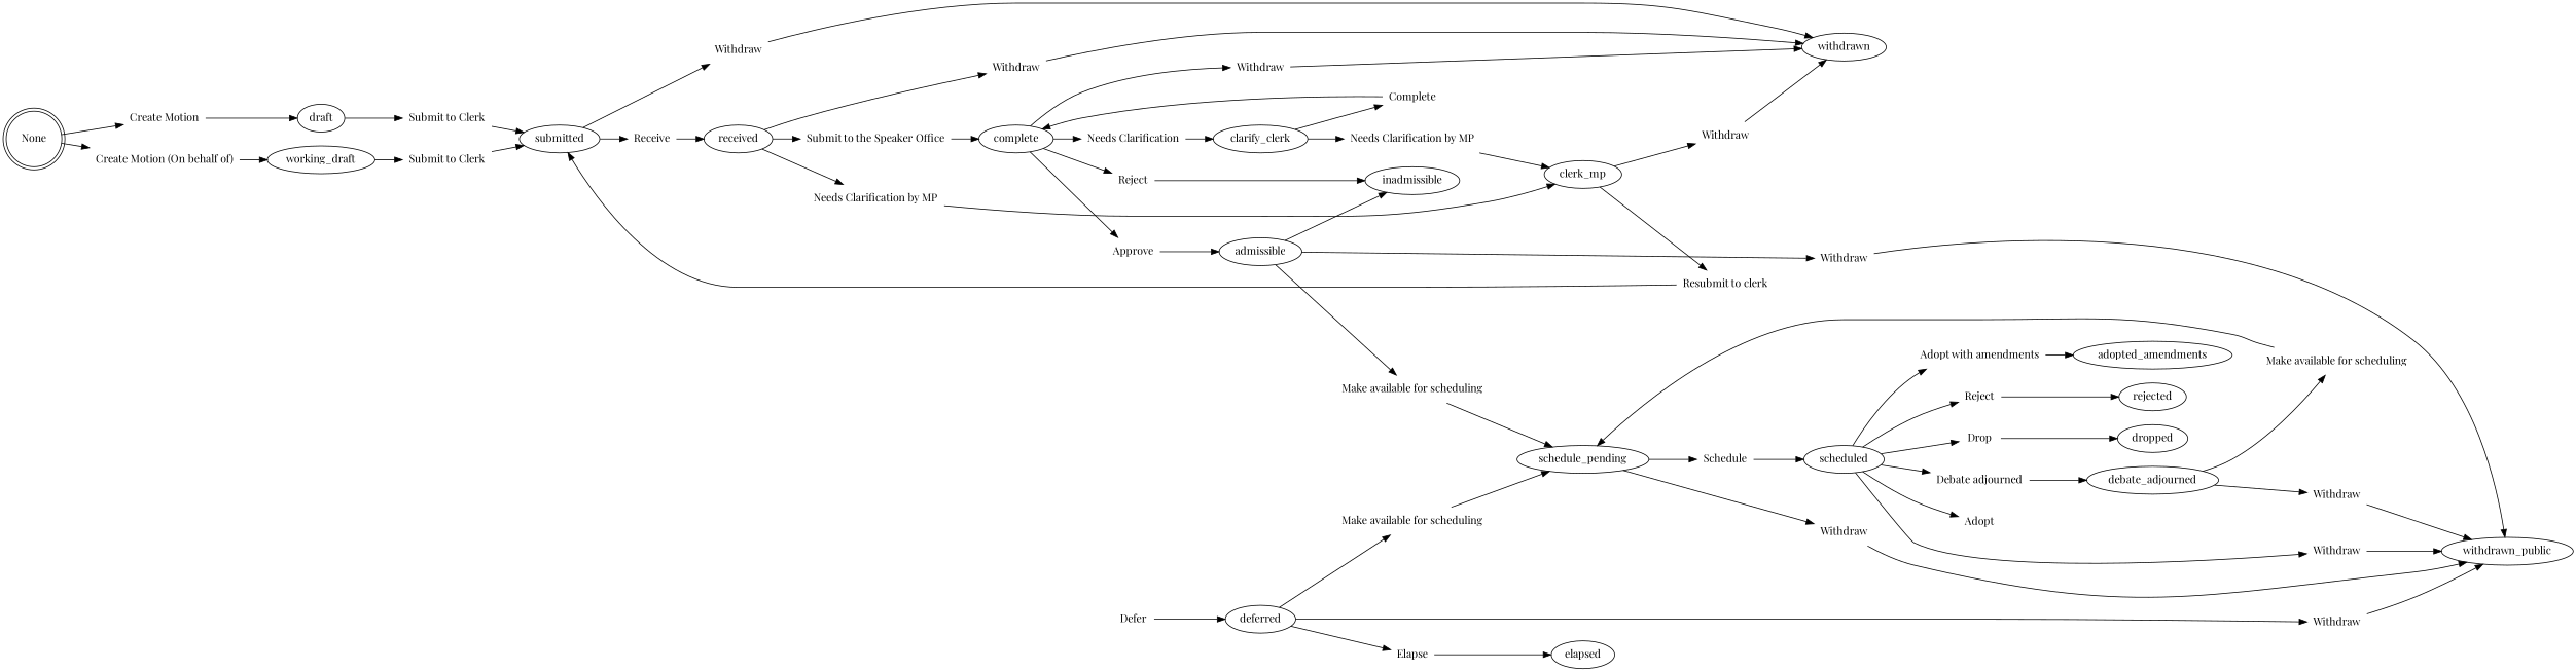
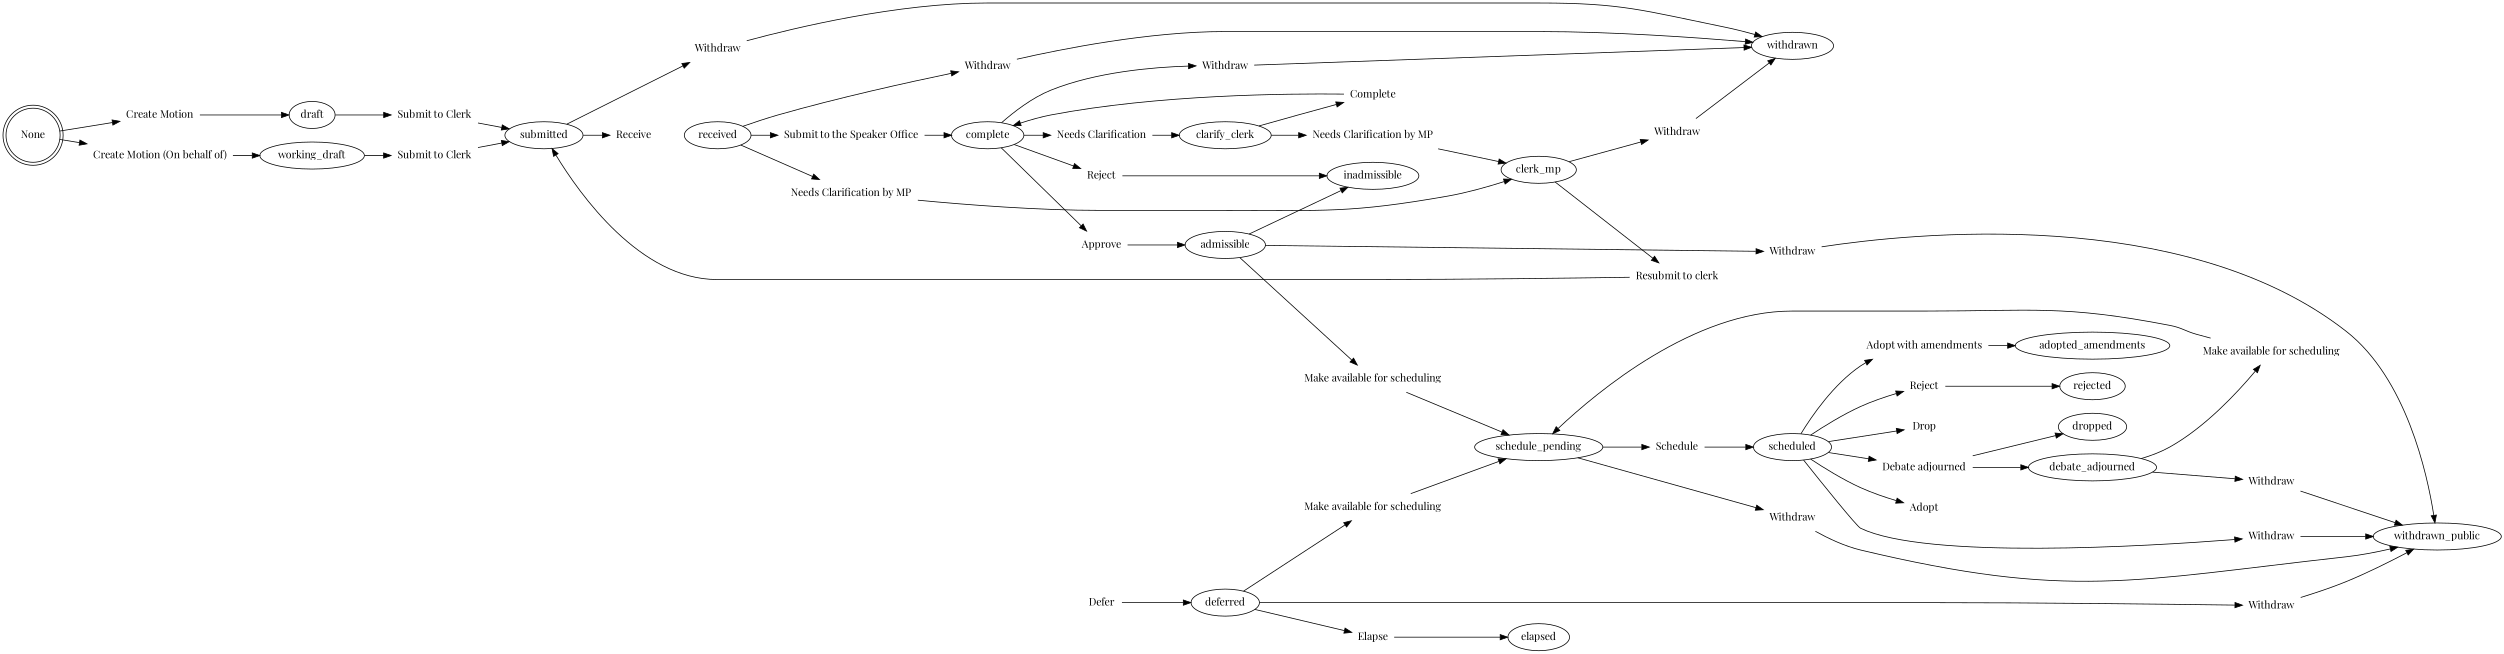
  digraph {
    fontname="Playfair Display"
    rankdir=LR
    node [fontname="Playfair Display" shape=none]
    edge [fontname="Playfair Display"]
    None [shape=doublecircle]
    n2 [label="Create Motion"]
    n3 [label="Create Motion (On behalf of)"]
    draft [shape=""]
    working_draft [shape=""]
    n6 [label="Submit to Clerk"]
    submitted [shape=""]
    n8 [label="Submit to Clerk"]
    n9 [label=Withdraw]
    n10 [label=Receive]
    withdrawn [shape=""]
    received [shape=""]
    n13 [label="Needs Clarification by MP"]
    n14 [label="Submit to the Speaker Office"]
    n15 [label=Withdraw]
    n16 [label=clerk_mp shape=""]
    complete [shape=""]
    n18 [label="Resubmit to clerk"]
    n19 [label=Withdraw]
    n20 [label="Needs Clarification"]
    n21 [label=Withdraw]
    n22 [label=Approve]
    n23 [label=Reject]
    clarify_clerk [shape=""]
    admissible [shape=""]
    inadmissible [shape=""]
    n27 [label="Needs Clarification by MP"]
    n28 [label=Complete]
    n29 [label="Make available for scheduling"]
    n30 [label=Withdraw]
    schedule_pending [shape=""]
    n32 [label=Defer]
    deferred [shape=""]
    withdrawn_public [shape=""]
    n35 [label=Withdraw]
    n36 [label=Schedule]
    scheduled [shape=""]
    n38 [label="Make available for scheduling"]
    n39 [label=Elapse]
    n40 [label=Withdraw]
    elapsed [shape=""]
    n42 [label=Withdraw]
    n43 [label=Adopt]
    n44 [label="Adopt with amendments"]
    n45 [label=Drop]
    n46 [label=Reject]
    n47 [label="Debate adjourned"]
    adopted_amendments [shape=""]
    dropped [shape=""]
    rejected [shape=""]
    debate_adjourned [shape=""]
    n52 [label=Withdraw]
    n53 [label="Make available for scheduling"]
    None -> n2
    None -> n3
    n2 -> draft
    n3 -> working_draft
    draft -> n6
    working_draft -> n8
    n6 -> submitted
    submitted -> n9
    submitted -> n10
    n8 -> submitted
    n9 -> withdrawn
-   n10 -> received
    received -> n13
    received -> n14
    received -> n15
    n13 -> n16
    n14 -> complete
    n15 -> withdrawn
    n16 -> n18
    n16 -> n19
    complete -> n20
    complete -> n21
    complete -> n22
    complete -> n23
    n18 -> submitted
    n19 -> withdrawn
    n20 -> clarify_clerk
    n21 -> withdrawn
    n22 -> admissible
    n23 -> inadmissible
    clarify_clerk -> n27
    clarify_clerk -> n28
    admissible -> inadmissible
    admissible -> n29
    admissible -> n30
    n27 -> n16
    n28 -> complete
    n29 -> schedule_pending
    n30 -> withdrawn_public
    schedule_pending -> n35
    schedule_pending -> n36
    n32 -> deferred
    deferred -> n38
    deferred -> n39
    deferred -> n40
    n35 -> withdrawn_public
    n36 -> scheduled
    scheduled -> n42
    scheduled -> n43
    scheduled -> n44
    scheduled -> n45
    scheduled -> n46
    scheduled -> n47
    n38 -> schedule_pending
    n39 -> elapsed
    n40 -> withdrawn_public
    n42 -> withdrawn_public
    n44 -> adopted_amendments
-   n45 -> dropped
+   n47 -> dropped
    n46 -> rejected
    n47 -> debate_adjourned
    debate_adjourned -> n52
    debate_adjourned -> n53
    n52 -> withdrawn_public
    n53 -> schedule_pending
  }
